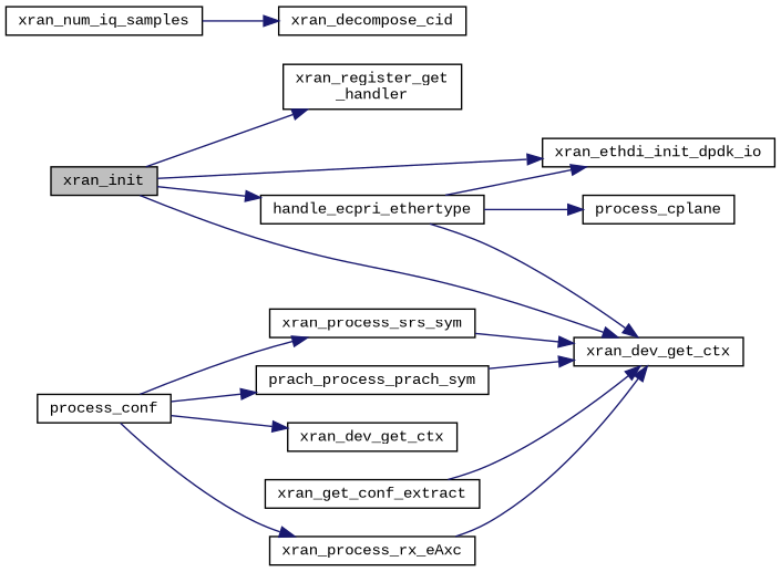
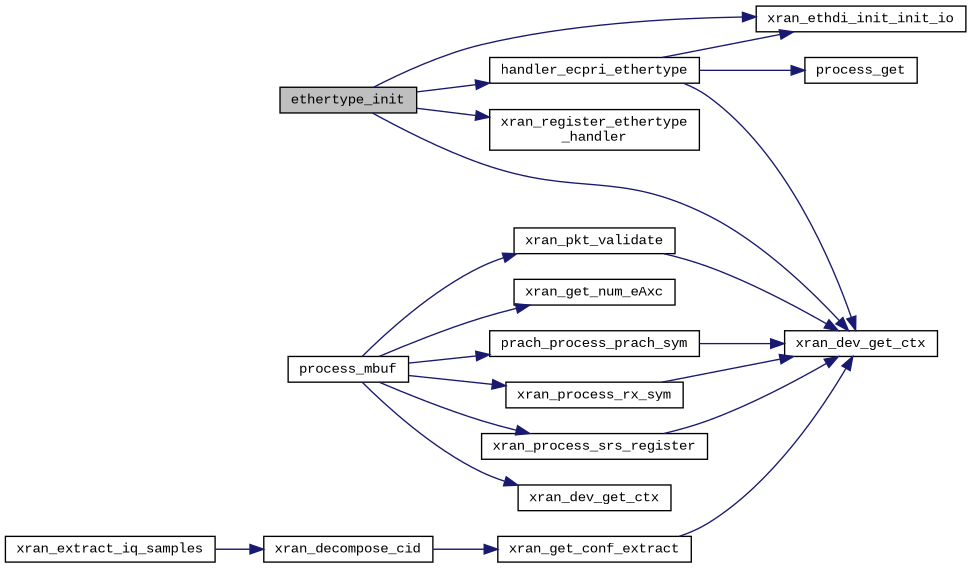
  digraph {
    fontname="Liberation Mono"
    rankdir=LR
    node [color=black fillcolor=white fontname="Liberation Mono" fontsize=10 shape=record style=filled]
    edge [color=midnightblue fontname="Liberation Mono" fontsize=10 labelfontname=Helvetica labelfontsize=10 style=solid]
-   n1 [fillcolor=grey75 fontcolor=black height=0.2 label=xran_init width=0.4]
-   n2 [height=0.2 label=handle_ecpri_ethertype width=0.4]
+   n1 [fillcolor=grey75 fontcolor=black height=0.2 label=ethertype_init width=0.4]
+   n2 [height=0.2 label=handler_ecpri_ethertype width=0.4]
    n3 [height=0.2 label=xran_dev_get_ctx width=0.4]
-   n4 [height=0.2 label=xran_ethdi_init_dpdk_io width=0.4]
-   n5 [height=0.2 label="xran_register_get\l_handler" width=0.4]
-   n6 [height=0.2 label=process_cplane width=0.4]
-   n7 [height=0.2 label=process_conf width=0.4]
+   n4 [height=0.2 label=xran_ethdi_init_init_io width=0.4]
+   n5 [height=0.2 label="xran_register_ethertype\l_handler" width=0.4]
+   n6 [height=0.2 label=process_get width=0.4]
+   n7 [height=0.2 label=process_mbuf width=0.4]
    n8 [height=0.2 label=xran_dev_get_ctx width=0.4]
+   n9 [height=0.2 label=xran_get_num_eAxc width=0.4]
+   n10 [height=0.2 label=xran_pkt_validate width=0.4]
    n11 [height=0.2 label=prach_process_prach_sym width=0.4]
-   n12 [height=0.2 label=xran_process_rx_eAxc width=0.4]
-   n13 [height=0.2 label=xran_process_srs_sym width=0.4]
-   n14 [height=0.2 label=xran_num_iq_samples width=0.4]
+   n12 [height=0.2 label=xran_process_rx_sym width=0.4]
+   n13 [height=0.2 label=xran_process_srs_register width=0.4]
+   n14 [height=0.2 label=xran_extract_iq_samples width=0.4]
    n15 [height=0.2 label=xran_decompose_cid width=0.4]
    n16 [height=0.2 label=xran_get_conf_extract width=0.4]
    n1 -> n2
    n1 -> n3
    n1 -> n4
    n1 -> n5
    n2 -> n3
    n2 -> n4
    n2 -> n6
    n7 -> n8
+   n7 -> n9
+   n7 -> n10
    n7 -> n11
    n7 -> n12
    n7 -> n13
+   n10 -> n3
    n11 -> n3
    n12 -> n3
    n13 -> n3
    n14 -> n15
+   n15 -> n16
    n16 -> n3
  }
